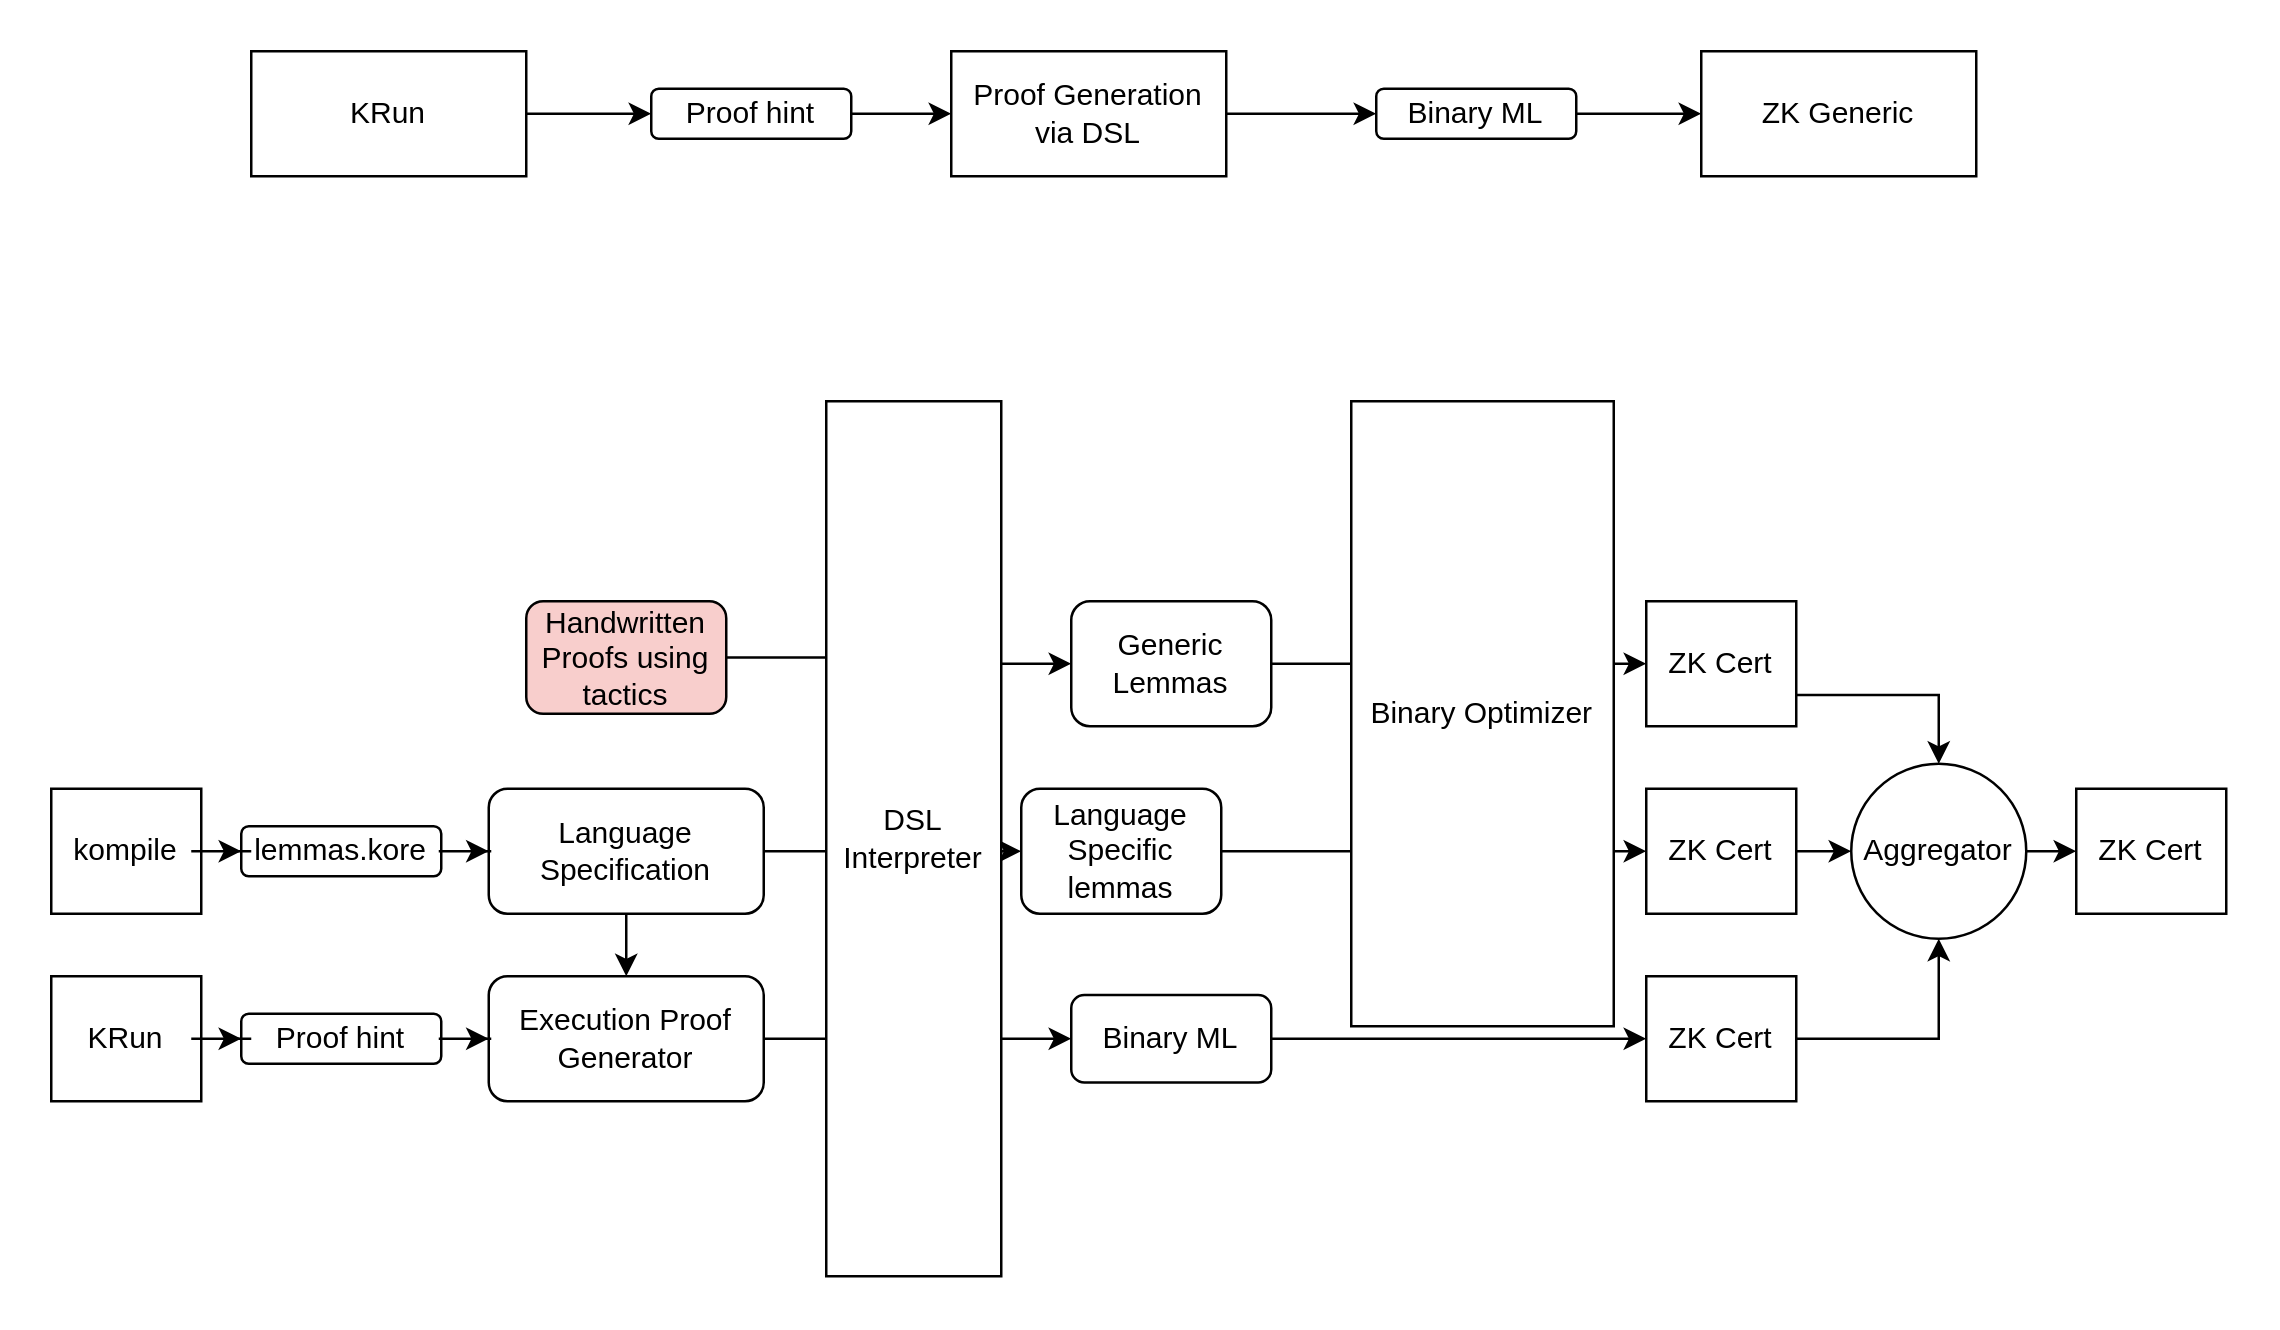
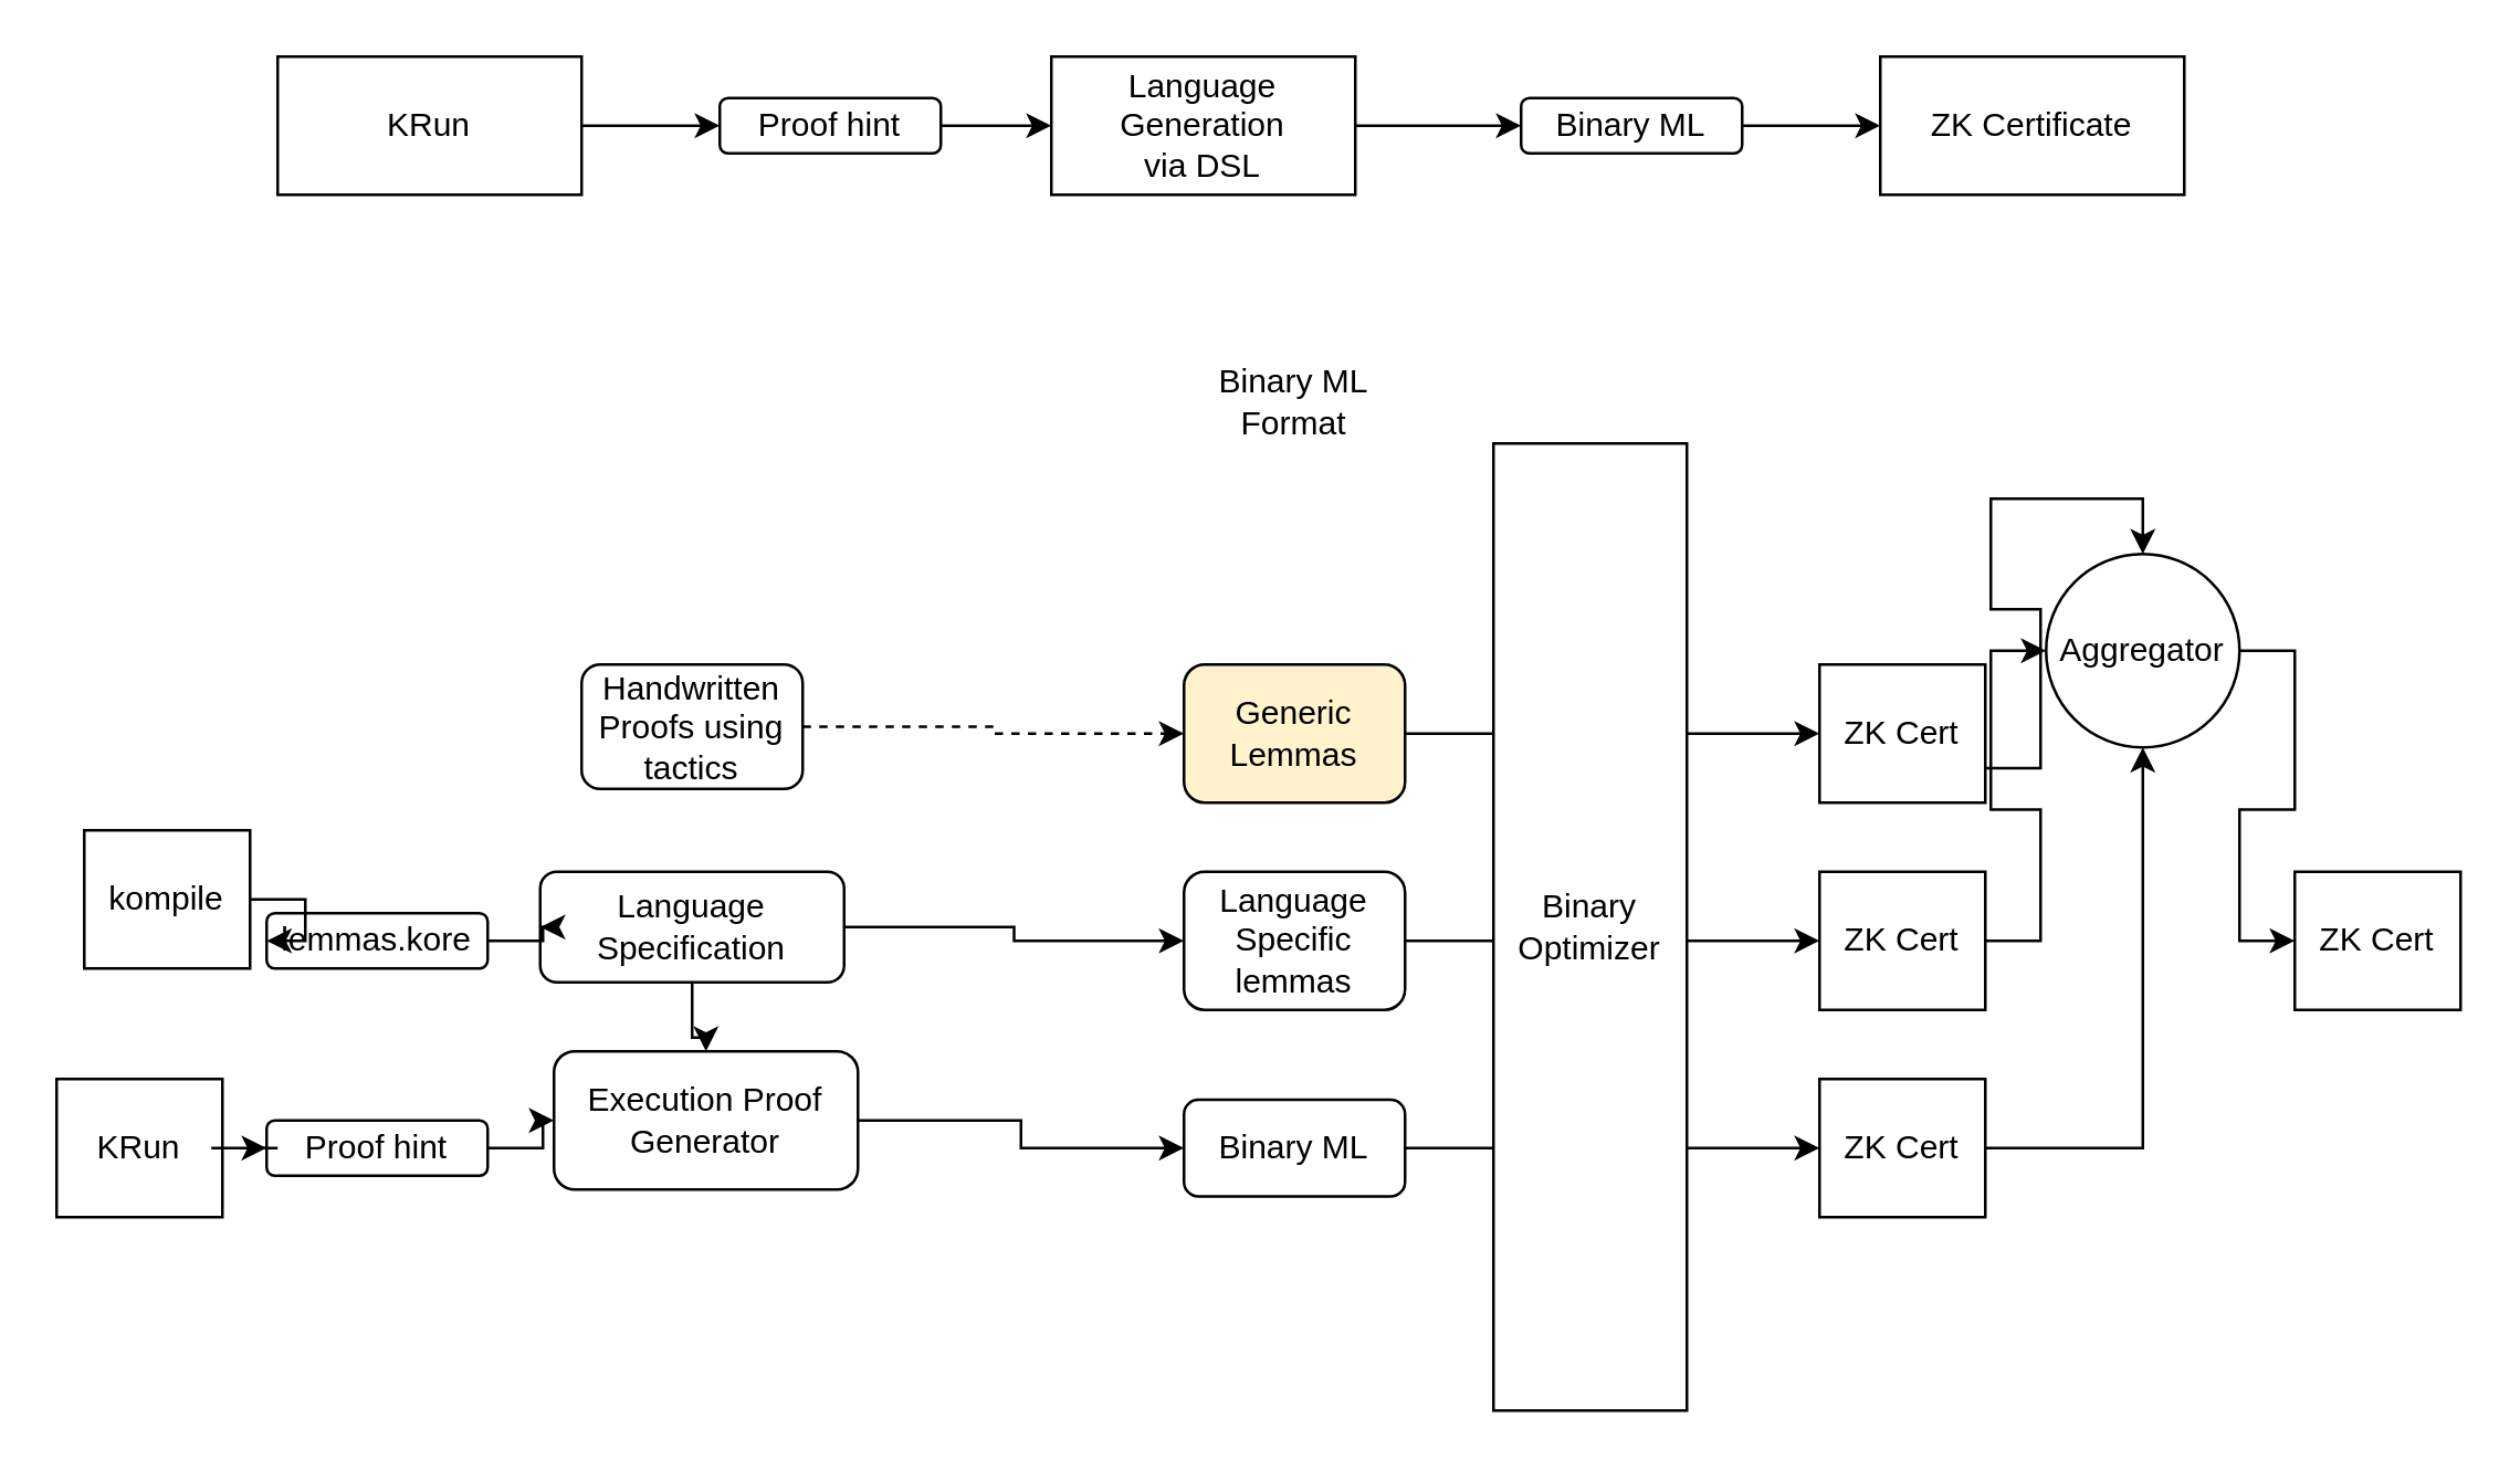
  <mxCell id="0" />
  <mxCell id="1" parent="0" />
  <mxCell id="2" value="" style="group" vertex="1" connectable="0" parent="1"><mxGeometry x="100" y="20" width="690" height="50" as="geometry" /></mxCell>
  <mxCell id="3" value="KRun" style="html=1;whiteSpace=wrap;" vertex="1" parent="2"><mxGeometry width="110" height="50" as="geometry" /></mxCell>
  <mxCell id="4" value="Proof hint" style="rounded=1;whiteSpace=wrap;html=1;" vertex="1" parent="2"><mxGeometry x="160" y="15" width="80" height="20" as="geometry" /></mxCell>
  <mxCell id="5" style="edgeStyle=orthogonalEdgeStyle;rounded=0;orthogonalLoop=1;jettySize=auto;html=1;entryX=0;entryY=0.5;entryDx=0;entryDy=0;" edge="1" parent="2" source="3" target="4"><mxGeometry relative="1" as="geometry" /></mxCell>
- <mxCell id="6" value="&lt;div&gt;Proof Generation&lt;/div&gt;&lt;div&gt;via DSL&lt;br&gt;&lt;/div&gt;" style="html=1;whiteSpace=wrap;" vertex="1" parent="2"><mxGeometry x="280" width="110" height="50" as="geometry" /></mxCell>
+ <mxCell id="6" value="&lt;div&gt;Language Generation&lt;/div&gt;&lt;div&gt;via DSL&lt;br&gt;&lt;/div&gt;" style="html=1;whiteSpace=wrap;" vertex="1" parent="2"><mxGeometry x="280" width="110" height="50" as="geometry" /></mxCell>
  <mxCell id="7" style="edgeStyle=orthogonalEdgeStyle;rounded=0;orthogonalLoop=1;jettySize=auto;html=1;entryX=0;entryY=0.5;entryDx=0;entryDy=0;" edge="1" parent="2" source="4" target="6"><mxGeometry relative="1" as="geometry" /></mxCell>
- <mxCell id="8" value="ZK Generic" style="html=1;whiteSpace=wrap;" vertex="1" parent="2"><mxGeometry x="580" width="110" height="50" as="geometry" /></mxCell>
+ <mxCell id="8" value="ZK Certificate" style="html=1;whiteSpace=wrap;" vertex="1" parent="2"><mxGeometry x="580" width="110" height="50" as="geometry" /></mxCell>
  <mxCell id="9" style="edgeStyle=orthogonalEdgeStyle;rounded=0;orthogonalLoop=1;jettySize=auto;html=1;" edge="1" parent="2" source="10" target="8"><mxGeometry relative="1" as="geometry" /></mxCell>
  <mxCell id="10" value="Binary ML" style="rounded=1;whiteSpace=wrap;html=1;" vertex="1" parent="2"><mxGeometry x="450" y="15" width="80" height="20" as="geometry" /></mxCell>
  <mxCell id="11" style="edgeStyle=orthogonalEdgeStyle;rounded=0;orthogonalLoop=1;jettySize=auto;html=1;" edge="1" parent="2" source="6" target="10"><mxGeometry relative="1" as="geometry" /></mxCell>
  <mxCell id="12" value="" style="group" vertex="1" connectable="0" parent="1"><mxGeometry x="20" y="130" width="870" height="380" as="geometry" /></mxCell>
  <mxCell id="13" value="KRun" style="html=1;whiteSpace=wrap;" vertex="1" parent="12"><mxGeometry y="260" width="60" height="50" as="geometry" /></mxCell>
  <mxCell id="14" value="Proof hint" style="rounded=1;whiteSpace=wrap;html=1;" vertex="1" parent="12"><mxGeometry x="76" y="275" width="80" height="20" as="geometry" /></mxCell>
  <mxCell id="15" style="edgeStyle=orthogonalEdgeStyle;rounded=0;orthogonalLoop=1;jettySize=auto;html=1;entryX=0;entryY=0.5;entryDx=0;entryDy=0;" edge="1" parent="12" source="13" target="14"><mxGeometry relative="1" as="geometry" /></mxCell>
- <mxCell id="16" value="&lt;div&gt;Execution Proof Generator&lt;br&gt;&lt;/div&gt;" style="html=1;whiteSpace=wrap;rounded=1;" vertex="1" parent="12"><mxGeometry x="175" y="260" width="110" height="50" as="geometry" /></mxCell>
+ <mxCell id="16" value="&lt;div&gt;Execution Proof Generator&lt;br&gt;&lt;/div&gt;" style="html=1;whiteSpace=wrap;rounded=1;" vertex="1" parent="12"><mxGeometry x="180" y="250" width="110" height="50" as="geometry" /></mxCell>
  <mxCell id="17" style="edgeStyle=orthogonalEdgeStyle;rounded=0;orthogonalLoop=1;jettySize=auto;html=1;entryX=0;entryY=0.5;entryDx=0;entryDy=0;" edge="1" parent="12" source="14" target="16"><mxGeometry relative="1" as="geometry" /></mxCell>
  <mxCell id="18" value="&lt;div&gt;ZK Cert&lt;br&gt;&lt;/div&gt;" style="html=1;whiteSpace=wrap;" vertex="1" parent="12"><mxGeometry x="638" y="260" width="60" height="50" as="geometry" /></mxCell>
  <mxCell id="19" style="edgeStyle=orthogonalEdgeStyle;rounded=0;orthogonalLoop=1;jettySize=auto;html=1;" edge="1" parent="12" source="20" target="18"><mxGeometry relative="1" as="geometry" /></mxCell>
  <mxCell id="20" value="Binary ML" style="rounded=1;whiteSpace=wrap;html=1;" vertex="1" parent="12"><mxGeometry x="408" y="267.5" width="80" height="35" as="geometry" /></mxCell>
  <mxCell id="21" style="edgeStyle=orthogonalEdgeStyle;rounded=0;orthogonalLoop=1;jettySize=auto;html=1;" edge="1" parent="12" source="16" target="20"><mxGeometry relative="1" as="geometry" /></mxCell>
- <mxCell id="22" value="kompile" style="html=1;whiteSpace=wrap;" vertex="1" parent="12"><mxGeometry y="185" width="60" height="50" as="geometry" /></mxCell>
+ <mxCell id="22" value="kompile" style="html=1;whiteSpace=wrap;" vertex="1" parent="12"><mxGeometry x="10" y="170" width="60" height="50" as="geometry" /></mxCell>
  <mxCell id="23" value="lemmas.kore" style="rounded=1;whiteSpace=wrap;html=1;" vertex="1" parent="12"><mxGeometry x="76" y="200" width="80" height="20" as="geometry" /></mxCell>
  <mxCell id="24" style="edgeStyle=orthogonalEdgeStyle;rounded=0;orthogonalLoop=1;jettySize=auto;html=1;entryX=0;entryY=0.5;entryDx=0;entryDy=0;" edge="1" parent="12" source="22" target="23"><mxGeometry relative="1" as="geometry" /></mxCell>
  <mxCell id="25" style="edgeStyle=orthogonalEdgeStyle;rounded=0;orthogonalLoop=1;jettySize=auto;html=1;exitX=0.5;exitY=1;exitDx=0;exitDy=0;" edge="1" parent="12" source="26" target="16"><mxGeometry relative="1" as="geometry" /></mxCell>
- <mxCell id="26" value=" Language Specification" style="html=1;whiteSpace=wrap;rounded=1;" vertex="1" parent="12"><mxGeometry x="175" y="185" width="110" height="50" as="geometry" /></mxCell>
+ <mxCell id="26" value=" Language Specification" style="html=1;whiteSpace=wrap;rounded=1;" vertex="1" parent="12"><mxGeometry x="175" y="185" width="110" height="40" as="geometry" /></mxCell>
  <mxCell id="27" style="edgeStyle=orthogonalEdgeStyle;rounded=0;orthogonalLoop=1;jettySize=auto;html=1;entryX=0;entryY=0.5;entryDx=0;entryDy=0;" edge="1" parent="12" source="23" target="26"><mxGeometry relative="1" as="geometry" /></mxCell>
  <mxCell id="28" style="edgeStyle=orthogonalEdgeStyle;rounded=0;orthogonalLoop=1;jettySize=auto;html=1;" edge="1" parent="12" source="29"><mxGeometry relative="1" as="geometry"><mxPoint x="638" y="210" as="targetPoint" /></mxGeometry></mxCell>
- <mxCell id="29" value="&lt;div&gt;Language Specific&lt;/div&gt;&lt;div&gt;lemmas&lt;/div&gt;" style="rounded=1;whiteSpace=wrap;html=1;" vertex="1" parent="12"><mxGeometry x="388" y="185" width="80" height="50" as="geometry" /></mxCell>
+ <mxCell id="29" value="&lt;div&gt;Language Specific&lt;/div&gt;&lt;div&gt;lemmas&lt;/div&gt;" style="rounded=1;whiteSpace=wrap;html=1;" vertex="1" parent="12"><mxGeometry x="408" y="185" width="80" height="50" as="geometry" /></mxCell>
  <mxCell id="30" style="edgeStyle=orthogonalEdgeStyle;rounded=0;orthogonalLoop=1;jettySize=auto;html=1;" edge="1" parent="12" source="26" target="29"><mxGeometry relative="1" as="geometry" /></mxCell>
- <mxCell id="31" value="Handwritten Proofs using tactics" style="rounded=1;whiteSpace=wrap;html=1;fillColor=#f8cecc;" vertex="1" parent="12"><mxGeometry x="190" y="110" width="80" height="45" as="geometry" /></mxCell>
+ <mxCell id="31" value="Handwritten Proofs using tactics" style="rounded=1;whiteSpace=wrap;html=1;" vertex="1" parent="12"><mxGeometry x="190" y="110" width="80" height="45" as="geometry" /></mxCell>
  <mxCell id="32" style="edgeStyle=orthogonalEdgeStyle;rounded=0;orthogonalLoop=1;jettySize=auto;html=1;" edge="1" parent="12" source="33"><mxGeometry relative="1" as="geometry"><mxPoint x="638" y="135" as="targetPoint" /></mxGeometry></mxCell>
- <mxCell id="33" value="&lt;div&gt;Generic Lemmas&lt;br&gt;&lt;/div&gt;" style="rounded=1;whiteSpace=wrap;html=1;" vertex="1" parent="12"><mxGeometry x="408" y="110" width="80" height="50" as="geometry" /></mxCell>
- <mxCell id="34" style="edgeStyle=orthogonalEdgeStyle;rounded=0;orthogonalLoop=1;jettySize=auto;html=1;exitX=1;exitY=0.5;exitDx=0;exitDy=0;" edge="1" parent="12" source="31" target="33"><mxGeometry relative="1" as="geometry" /></mxCell>
- <mxCell id="35" value="&lt;div align=&quot;center&quot;&gt;Binary Optimizer&lt;br&gt;&lt;/div&gt;" style="html=1;whiteSpace=wrap;strokeColor=default;direction=east;align=center;" vertex="1" parent="12"><mxGeometry x="520" y="30" width="105" height="250" as="geometry" /></mxCell>
- <mxCell id="36" value="&lt;div align=&quot;center&quot;&gt;DSL &lt;br&gt;Interpreter&lt;/div&gt;" style="html=1;whiteSpace=wrap;strokeColor=default;direction=east;align=center;" vertex="1" parent="12"><mxGeometry x="310" y="30" width="70" height="350" as="geometry" /></mxCell>
+ <mxCell id="33" value="&lt;div&gt;Generic Lemmas&lt;br&gt;&lt;/div&gt;" style="rounded=1;whiteSpace=wrap;html=1;fillColor=#fff2cc;" vertex="1" parent="12"><mxGeometry x="408" y="110" width="80" height="50" as="geometry" /></mxCell>
+ <mxCell id="34" style="edgeStyle=orthogonalEdgeStyle;rounded=0;orthogonalLoop=1;jettySize=auto;html=1;exitX=1;exitY=0.5;exitDx=0;exitDy=0;dashed=1;" edge="1" parent="12" source="31" target="33"><mxGeometry relative="1" as="geometry" /></mxCell>
+ <mxCell id="35" value="&lt;div align=&quot;center&quot;&gt;Binary Optimizer&lt;br&gt;&lt;/div&gt;" style="html=1;whiteSpace=wrap;strokeColor=default;direction=east;align=center;" vertex="1" parent="12"><mxGeometry x="520" y="30" width="70" height="350" as="geometry" /></mxCell>
  <mxCell id="37" value="&lt;div&gt;ZK Cert&lt;br&gt;&lt;/div&gt;" style="html=1;whiteSpace=wrap;" vertex="1" parent="12"><mxGeometry x="638" y="185" width="60" height="50" as="geometry" /></mxCell>
  <mxCell id="38" value="&lt;div&gt;ZK Cert&lt;br&gt;&lt;/div&gt;" style="html=1;whiteSpace=wrap;" vertex="1" parent="12"><mxGeometry x="638" y="110" width="60" height="50" as="geometry" /></mxCell>
- <mxCell id="40" value="Aggregator" style="ellipse;whiteSpace=wrap;html=1;" vertex="1" parent="12"><mxGeometry x="720" y="175" width="70" height="70" as="geometry" /></mxCell>
+ <mxCell id="39" value="Binary ML Format" style="text;html=1;strokeColor=none;fillColor=none;align=center;verticalAlign=middle;whiteSpace=wrap;rounded=0;" vertex="1" parent="12"><mxGeometry x="418" width="60" height="30" as="geometry" /></mxCell>
+ <mxCell id="40" value="Aggregator" style="ellipse;whiteSpace=wrap;html=1;" vertex="1" parent="12"><mxGeometry x="720" y="70" width="70" height="70" as="geometry" /></mxCell>
  <mxCell id="41" style="edgeStyle=orthogonalEdgeStyle;rounded=0;orthogonalLoop=1;jettySize=auto;html=1;exitX=1;exitY=0.5;exitDx=0;exitDy=0;entryX=0.5;entryY=1;entryDx=0;entryDy=0;" edge="1" parent="12" source="18" target="40"><mxGeometry relative="1" as="geometry" /></mxCell>
  <mxCell id="42" style="edgeStyle=orthogonalEdgeStyle;rounded=0;orthogonalLoop=1;jettySize=auto;html=1;exitX=1;exitY=0.5;exitDx=0;exitDy=0;entryX=0;entryY=0.5;entryDx=0;entryDy=0;" edge="1" parent="12" source="37" target="40"><mxGeometry relative="1" as="geometry" /></mxCell>
  <mxCell id="43" style="edgeStyle=orthogonalEdgeStyle;rounded=0;orthogonalLoop=1;jettySize=auto;html=1;exitX=1;exitY=0.75;exitDx=0;exitDy=0;entryX=0.5;entryY=0;entryDx=0;entryDy=0;" edge="1" parent="12" source="38" target="40"><mxGeometry relative="1" as="geometry" /></mxCell>
  <mxCell id="44" value="&lt;div&gt;ZK Cert&lt;br&gt;&lt;/div&gt;" style="html=1;whiteSpace=wrap;" vertex="1" parent="12"><mxGeometry x="810" y="185" width="60" height="50" as="geometry" /></mxCell>
  <mxCell id="45" style="edgeStyle=orthogonalEdgeStyle;rounded=0;orthogonalLoop=1;jettySize=auto;html=1;exitX=1;exitY=0.5;exitDx=0;exitDy=0;entryX=0;entryY=0.5;entryDx=0;entryDy=0;" edge="1" parent="12" source="40" target="44"><mxGeometry relative="1" as="geometry" /></mxCell>
